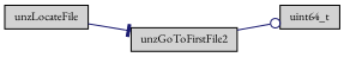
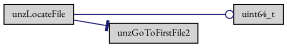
  digraph {
    fontname="EB Garamond"
    rankdir=LR
    node [color=black fillcolor=lightgrey fontname="EB Garamond" fontsize=10 shape=record style=filled]
    edge [color=midnightblue fontname="EB Garamond" fontsize=10 labelfontname=Helvetica labelfontsize=10 style=solid]
    n1 [fontcolor=black height=0.2 label=unzLocateFile width=0.4]
    n2 [height=0.2 label=uint64_t width=0.4]
    n3 [height=0.2 label=unzGoToFirstFile2 width=0.4]
-   n3 -> n2 [arrowhead=odot]
+   n1 -> n2 [arrowhead=odot]
    n1 -> n3 [arrowhead=tee]
  }
